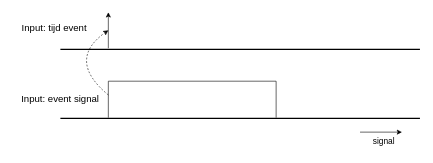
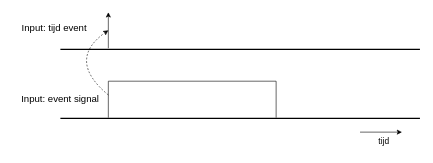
  <mxCell id="0" />
  <mxCell id="1" parent="0" />
  <mxCell id="2" value="" style="shape=partialRectangle;whiteSpace=wrap;html=1;bottom=1;right=1;left=1;top=0;fillColor=none;routingCenterX=-0.5;rotation=-180;" parent="1" vertex="1"><mxGeometry x="180" y="135" width="280" height="60" as="geometry" /></mxCell>
  <mxCell id="3" value="" style="line;strokeWidth=2;html=1;perimeter=backbonePerimeter;points=[];outlineConnect=0;" parent="1" vertex="1"><mxGeometry x="100" y="192" width="600" height="10" as="geometry" /></mxCell>
  <mxCell id="4" value="" style="line;strokeWidth=2;html=1;perimeter=backbonePerimeter;points=[];outlineConnect=0;" parent="1" vertex="1"><mxGeometry x="100" y="77" width="600" height="10" as="geometry" /></mxCell>
  <mxCell id="5" value="&lt;font style=&quot;font-size: 16px;&quot;&gt;Input: event signal&lt;/font&gt;" style="text;html=1;align=center;verticalAlign=middle;whiteSpace=wrap;rounded=0;" parent="1" vertex="1"><mxGeometry x="30" y="150" width="140" height="30" as="geometry" /></mxCell>
  <mxCell id="6" value="&lt;font style=&quot;font-size: 16px;&quot;&gt;Input: tijd event&lt;/font&gt;" style="text;html=1;align=center;verticalAlign=middle;whiteSpace=wrap;rounded=0;" parent="1" vertex="1"><mxGeometry x="20" y="30" width="140" height="30" as="geometry" /></mxCell>
  <mxCell id="7" value="" style="endArrow=classic;html=1;rounded=0;" parent="1" edge="1"><mxGeometry width="50" height="50" relative="1" as="geometry"><mxPoint x="600" y="220" as="sourcePoint" /><mxPoint x="670" y="220" as="targetPoint" /></mxGeometry></mxCell>
- <mxCell id="8" value="&lt;font style=&quot;font-size: 14px;&quot;&gt;signal&lt;/font&gt;" style="text;html=1;align=center;verticalAlign=middle;whiteSpace=wrap;rounded=0;" parent="1" vertex="1"><mxGeometry x="610" y="220" width="60" height="30" as="geometry" /></mxCell>
+ <mxCell id="8" value="&lt;font style=&quot;font-size: 14px;&quot;&gt;tijd&lt;/font&gt;" style="text;html=1;align=center;verticalAlign=middle;whiteSpace=wrap;rounded=0;" parent="1" vertex="1"><mxGeometry x="610" y="220" width="60" height="30" as="geometry" /></mxCell>
  <mxCell id="9" value="" style="curved=1;endArrow=classic;html=1;rounded=0;exitX=1;exitY=0.617;exitDx=0;exitDy=0;exitPerimeter=0;entryX=1;entryY=0.5;entryDx=0;entryDy=0;dashed=1;" parent="1" source="2" edge="1"><mxGeometry width="50" height="50" relative="1" as="geometry"><mxPoint x="370" y="100" as="sourcePoint" /><mxPoint x="180" y="50" as="targetPoint" /><Array as="points"><mxPoint x="110" y="100" /></Array></mxGeometry></mxCell>
  <mxCell id="10" value="" style="endArrow=classic;html=1;rounded=0;" edge="1" parent="1"><mxGeometry width="50" height="50" relative="1" as="geometry"><mxPoint x="180" y="80" as="sourcePoint" /><mxPoint x="180" y="20" as="targetPoint" /></mxGeometry></mxCell>
